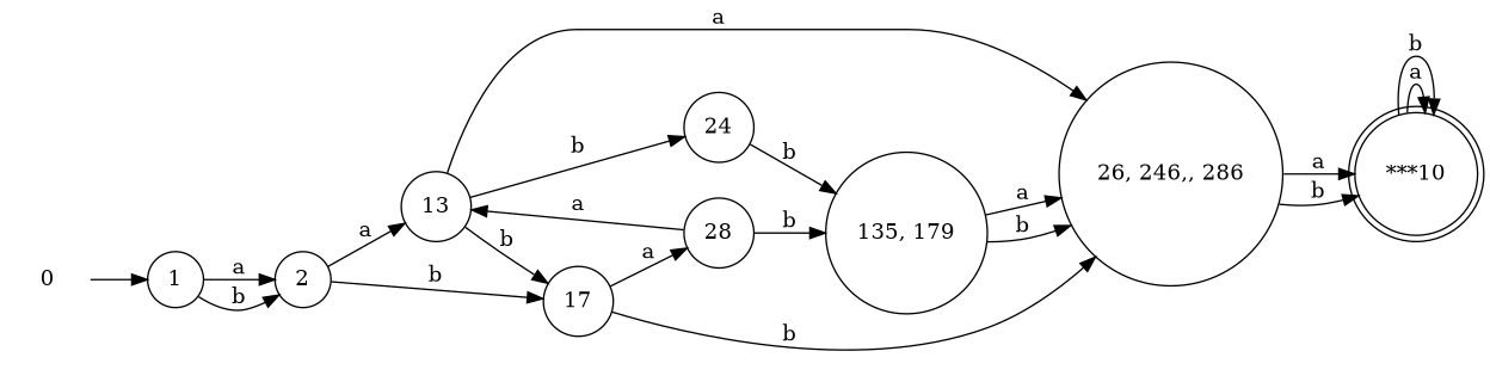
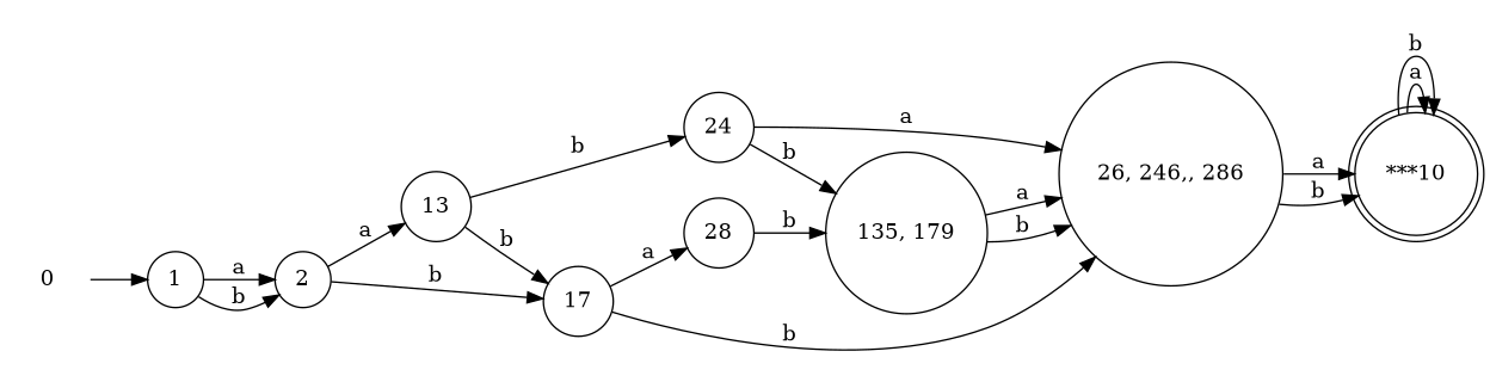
  digraph {
    rankdir=LR
    node [shape=circle]
    0 [shape=none]
    n2 [label=1]
    n3 [label=2]
    n4 [label=13]
    n5 [label=17]
    n6 [label=24]
    n7 [label="26, 246,, 286"]
    n8 [label=28]
    n9 [label="135, 179"]
    n10 [label="***10" shape=doublecircle]
    0 -> n2
    n2 -> n3 [label=a]
    n2 -> n3 [label=b]
    n3 -> n4 [label=a]
    n3 -> n5 [label=b]
    n4 -> n5 [label=b]
    n4 -> n6 [label=b]
-   n4 -> n7 [label=a]
+   n6 -> n7 [label=a]
    n5 -> n7 [label=b]
    n5 -> n8 [label=a]
    n6 -> n9 [label=b]
    n7 -> n10 [label=a]
    n7 -> n10 [label=b]
-   n8 -> n4 [label=a]
    n8 -> n9 [label=b]
    n9 -> n7 [label=a]
    n9 -> n7 [label=b]
    n10 -> n10 [label=a]
    n10 -> n10 [label=b]
  }
